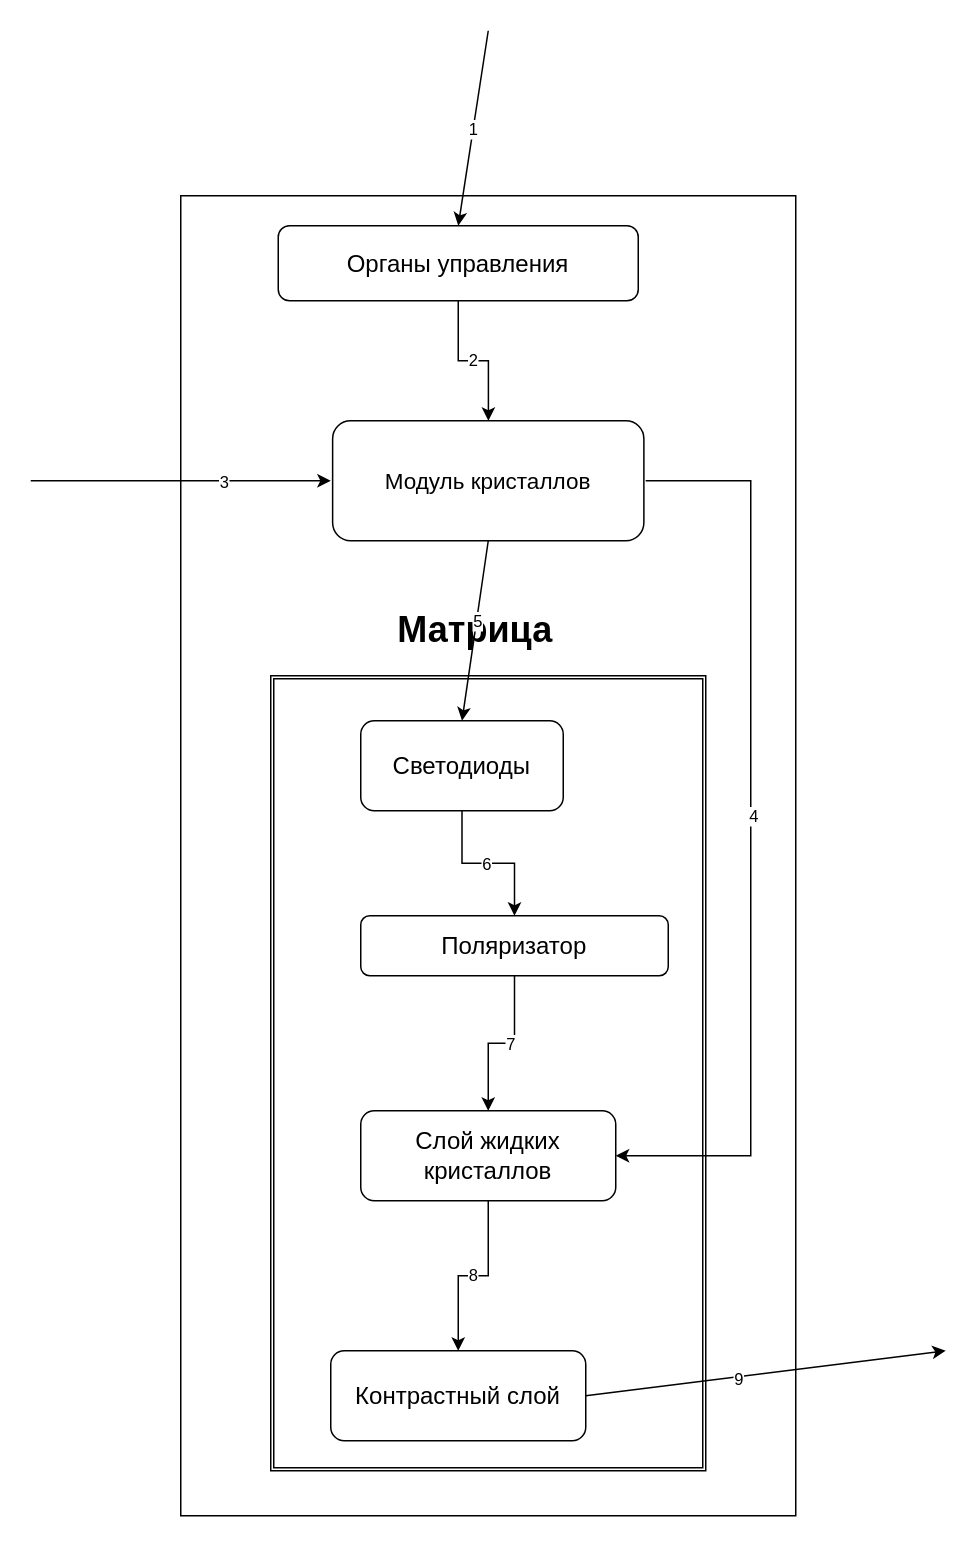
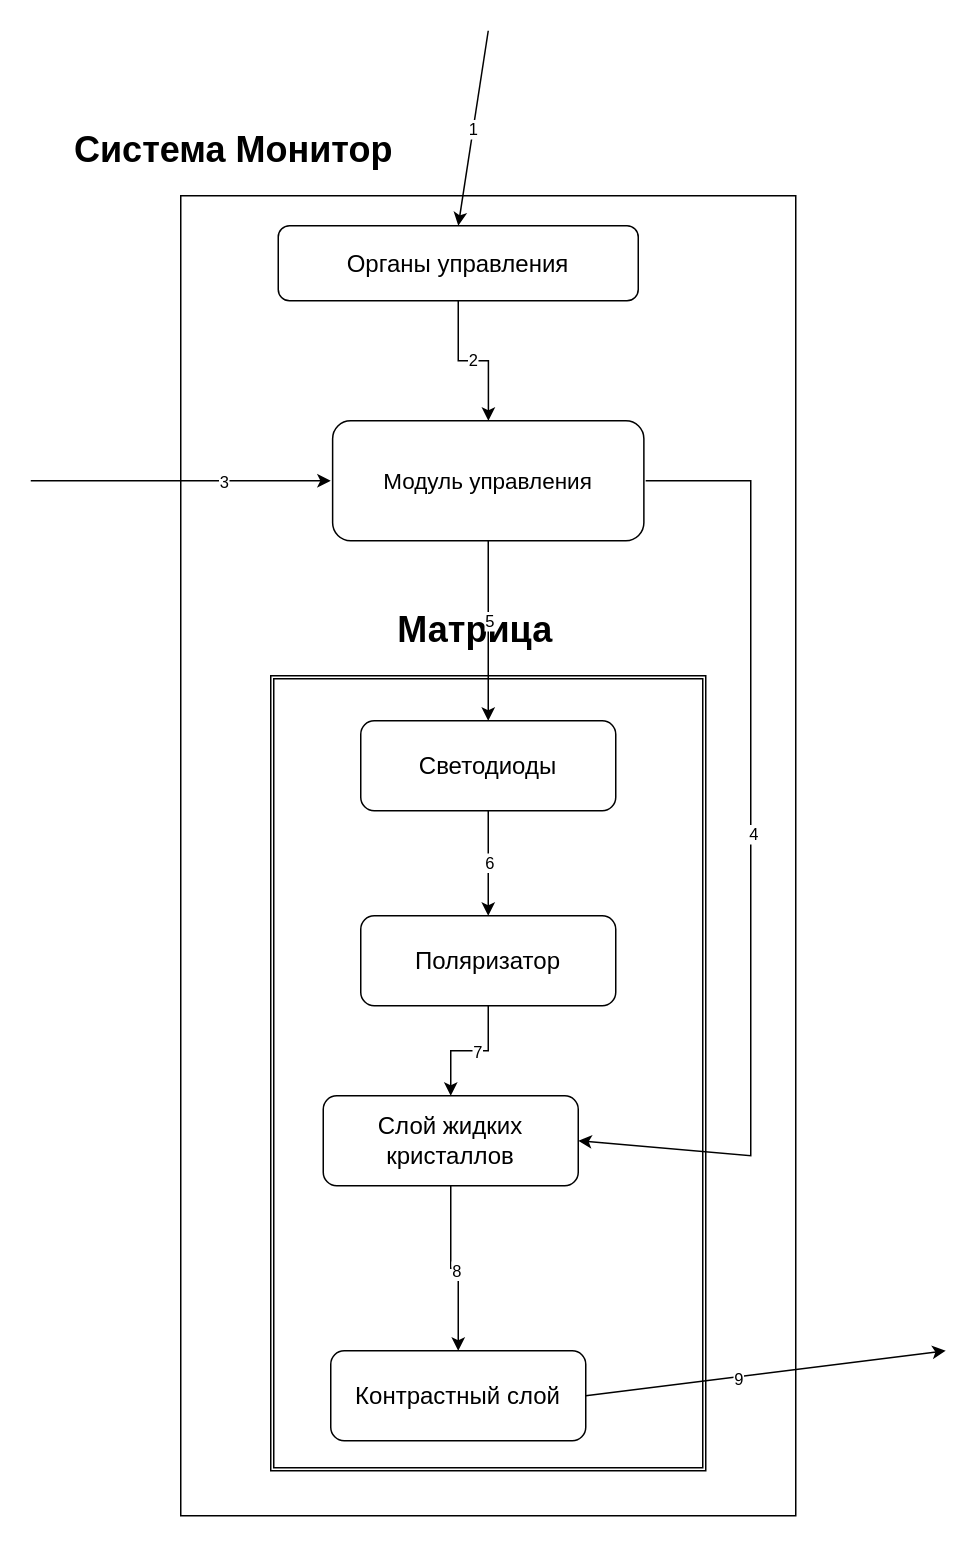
  <mxCell id="0" />
  <mxCell id="1" parent="0" />
  <mxCell id="2" value="" style="rounded=0;whiteSpace=wrap;html=1;" vertex="1" parent="1"><mxGeometry x="120" y="130" width="410" height="880" as="geometry" /></mxCell>
  <mxCell id="3" value="" style="shape=ext;double=1;rounded=0;whiteSpace=wrap;html=1;" vertex="1" parent="1"><mxGeometry x="180" y="450" width="290" height="530" as="geometry" /></mxCell>
  <mxCell id="4" value="" style="edgeStyle=orthogonalEdgeStyle;rounded=0;orthogonalLoop=1;jettySize=auto;html=1;" edge="1" parent="1" source="6" target="9"><mxGeometry relative="1" as="geometry" /></mxCell>
  <mxCell id="5" value="6" style="edgeLabel;html=1;align=center;verticalAlign=middle;resizable=0;points=[];" vertex="1" connectable="0" parent="4"><mxGeometry x="-0.028" relative="1" as="geometry"><mxPoint as="offset" /></mxGeometry></mxCell>
- <mxCell id="6" value="Светодиоды" style="rounded=1;whiteSpace=wrap;html=1;fontSize=16;" vertex="1" parent="1"><mxGeometry x="240" y="480" width="135" height="60" as="geometry" /></mxCell>
+ <mxCell id="6" value="Светодиоды" style="rounded=1;whiteSpace=wrap;html=1;fontSize=16;" vertex="1" parent="1"><mxGeometry x="240" y="480" width="170" height="60" as="geometry" /></mxCell>
  <mxCell id="7" value="" style="edgeStyle=orthogonalEdgeStyle;rounded=0;orthogonalLoop=1;jettySize=auto;html=1;" edge="1" parent="1" source="9" target="12"><mxGeometry relative="1" as="geometry" /></mxCell>
  <mxCell id="8" value="7" style="edgeLabel;html=1;align=center;verticalAlign=middle;resizable=0;points=[];" vertex="1" connectable="0" parent="7"><mxGeometry x="-0.116" relative="1" as="geometry"><mxPoint as="offset" /></mxGeometry></mxCell>
- <mxCell id="9" value="Поляризатор" style="rounded=1;whiteSpace=wrap;html=1;fontSize=16;" vertex="1" parent="1"><mxGeometry x="240" y="610" width="205" height="40" as="geometry" /></mxCell>
+ <mxCell id="9" value="Поляризатор" style="rounded=1;whiteSpace=wrap;html=1;fontSize=16;" vertex="1" parent="1"><mxGeometry x="240" y="610" width="170" height="60" as="geometry" /></mxCell>
  <mxCell id="10" value="" style="edgeStyle=orthogonalEdgeStyle;rounded=0;orthogonalLoop=1;jettySize=auto;html=1;" edge="1" parent="1" source="12" target="24"><mxGeometry relative="1" as="geometry" /></mxCell>
  <mxCell id="11" value="8" style="edgeLabel;html=1;align=center;verticalAlign=middle;resizable=0;points=[];" vertex="1" connectable="0" parent="10"><mxGeometry x="0.012" y="-1" relative="1" as="geometry"><mxPoint as="offset" /></mxGeometry></mxCell>
- <mxCell id="12" value="Слой жидких кристаллов" style="rounded=1;whiteSpace=wrap;html=1;fontSize=16;" vertex="1" parent="1"><mxGeometry x="240" y="740" width="170" height="60" as="geometry" /></mxCell>
- <mxCell id="13" value="Модуль кристаллов" style="rounded=1;whiteSpace=wrap;html=1;strokeColor=default;fontFamily=Helvetica;fontSize=15;fontColor=default;fillColor=default;" vertex="1" parent="1"><mxGeometry x="221.25" y="280" width="207.5" height="80" as="geometry" /></mxCell>
+ <mxCell id="12" value="Слой жидких кристаллов" style="rounded=1;whiteSpace=wrap;html=1;fontSize=16;" vertex="1" parent="1"><mxGeometry x="215" y="730" width="170" height="60" as="geometry" /></mxCell>
+ <mxCell id="13" value="Модуль управления" style="rounded=1;whiteSpace=wrap;html=1;strokeColor=default;fontFamily=Helvetica;fontSize=15;fontColor=default;fillColor=default;" vertex="1" parent="1"><mxGeometry x="221.25" y="280" width="207.5" height="80" as="geometry" /></mxCell>
  <mxCell id="14" value="" style="edgeStyle=orthogonalEdgeStyle;rounded=0;orthogonalLoop=1;jettySize=auto;html=1;" edge="1" parent="1" source="16" target="13"><mxGeometry relative="1" as="geometry" /></mxCell>
  <mxCell id="15" value="2" style="edgeLabel;html=1;align=center;verticalAlign=middle;resizable=0;points=[];" vertex="1" connectable="0" parent="14"><mxGeometry x="-0.012" y="1" relative="1" as="geometry"><mxPoint as="offset" /></mxGeometry></mxCell>
  <mxCell id="16" value="Органы управления" style="rounded=1;whiteSpace=wrap;html=1;fontSize=16;" vertex="1" parent="1"><mxGeometry x="185" y="150" width="240" height="50" as="geometry" /></mxCell>
  <mxCell id="17" value="Матрица" style="text;strokeColor=none;fillColor=none;html=1;fontSize=24;fontStyle=1;verticalAlign=middle;align=center;" vertex="1" parent="1"><mxGeometry x="266" y="400" width="100" height="40" as="geometry" /></mxCell>
  <mxCell id="18" value="" style="endArrow=classic;html=1;rounded=0;" edge="1" parent="1"><mxGeometry width="50" height="50" relative="1" as="geometry"><mxPoint x="20" y="320" as="sourcePoint" /><mxPoint x="220" y="320" as="targetPoint" /></mxGeometry></mxCell>
  <mxCell id="19" value="3" style="edgeLabel;html=1;align=center;verticalAlign=middle;resizable=0;points=[];" vertex="1" connectable="0" parent="18"><mxGeometry x="0.28" relative="1" as="geometry"><mxPoint as="offset" /></mxGeometry></mxCell>
  <mxCell id="20" value="" style="endArrow=classic;html=1;rounded=0;entryX=0.5;entryY=0;entryDx=0;entryDy=0;" edge="1" parent="1" target="6"><mxGeometry width="50" height="50" relative="1" as="geometry"><mxPoint x="325" y="360" as="sourcePoint" /><mxPoint x="400" y="300" as="targetPoint" /></mxGeometry></mxCell>
  <mxCell id="21" value="5" style="edgeLabel;html=1;align=center;verticalAlign=middle;resizable=0;points=[];" vertex="1" connectable="0" parent="20"><mxGeometry x="-0.111" relative="1" as="geometry"><mxPoint as="offset" /></mxGeometry></mxCell>
  <mxCell id="22" value="" style="endArrow=classic;html=1;rounded=0;exitX=1;exitY=0.5;exitDx=0;exitDy=0;" edge="1" parent="1" source="24"><mxGeometry width="50" height="50" relative="1" as="geometry"><mxPoint x="680" y="900" as="sourcePoint" /><mxPoint x="630" y="900" as="targetPoint" /></mxGeometry></mxCell>
  <mxCell id="23" value="9" style="edgeLabel;html=1;align=center;verticalAlign=middle;resizable=0;points=[];" vertex="1" connectable="0" parent="22"><mxGeometry x="-0.159" y="-1" relative="1" as="geometry"><mxPoint as="offset" /></mxGeometry></mxCell>
  <mxCell id="24" value="Контрастный слой" style="rounded=1;whiteSpace=wrap;html=1;fontSize=16;" vertex="1" parent="1"><mxGeometry x="220" y="900" width="170" height="60" as="geometry" /></mxCell>
  <mxCell id="25" value="" style="endArrow=classic;html=1;rounded=0;entryX=0.5;entryY=0;entryDx=0;entryDy=0;" edge="1" parent="1" target="16"><mxGeometry width="50" height="50" relative="1" as="geometry"><mxPoint x="325" y="20" as="sourcePoint" /><mxPoint x="370" y="10" as="targetPoint" /></mxGeometry></mxCell>
  <mxCell id="26" value="1" style="edgeLabel;html=1;align=center;verticalAlign=middle;resizable=0;points=[];" vertex="1" connectable="0" parent="25"><mxGeometry x="0.001" relative="1" as="geometry"><mxPoint as="offset" /></mxGeometry></mxCell>
+ <mxCell id="27" value="Система Монитор" style="text;strokeColor=none;fillColor=none;html=1;fontSize=24;fontStyle=1;verticalAlign=middle;align=center;" vertex="1" parent="1"><mxGeometry x="40" y="80" width="230" height="40" as="geometry" /></mxCell>
  <mxCell id="28" value="" style="endArrow=classic;html=1;rounded=0;exitX=0.756;exitY=0.216;exitDx=0;exitDy=0;exitPerimeter=0;entryX=1;entryY=0.5;entryDx=0;entryDy=0;" edge="1" parent="1" source="2" target="12"><mxGeometry width="50" height="50" relative="1" as="geometry"><mxPoint x="260" y="550" as="sourcePoint" /><mxPoint x="310" y="500" as="targetPoint" /><Array as="points"><mxPoint x="500" y="320" /><mxPoint x="500" y="770" /></Array></mxGeometry></mxCell>
  <mxCell id="29" value="4" style="edgeLabel;html=1;align=center;verticalAlign=middle;resizable=0;points=[];" vertex="1" connectable="0" parent="28"><mxGeometry x="-0.037" y="1" relative="1" as="geometry"><mxPoint as="offset" /></mxGeometry></mxCell>
